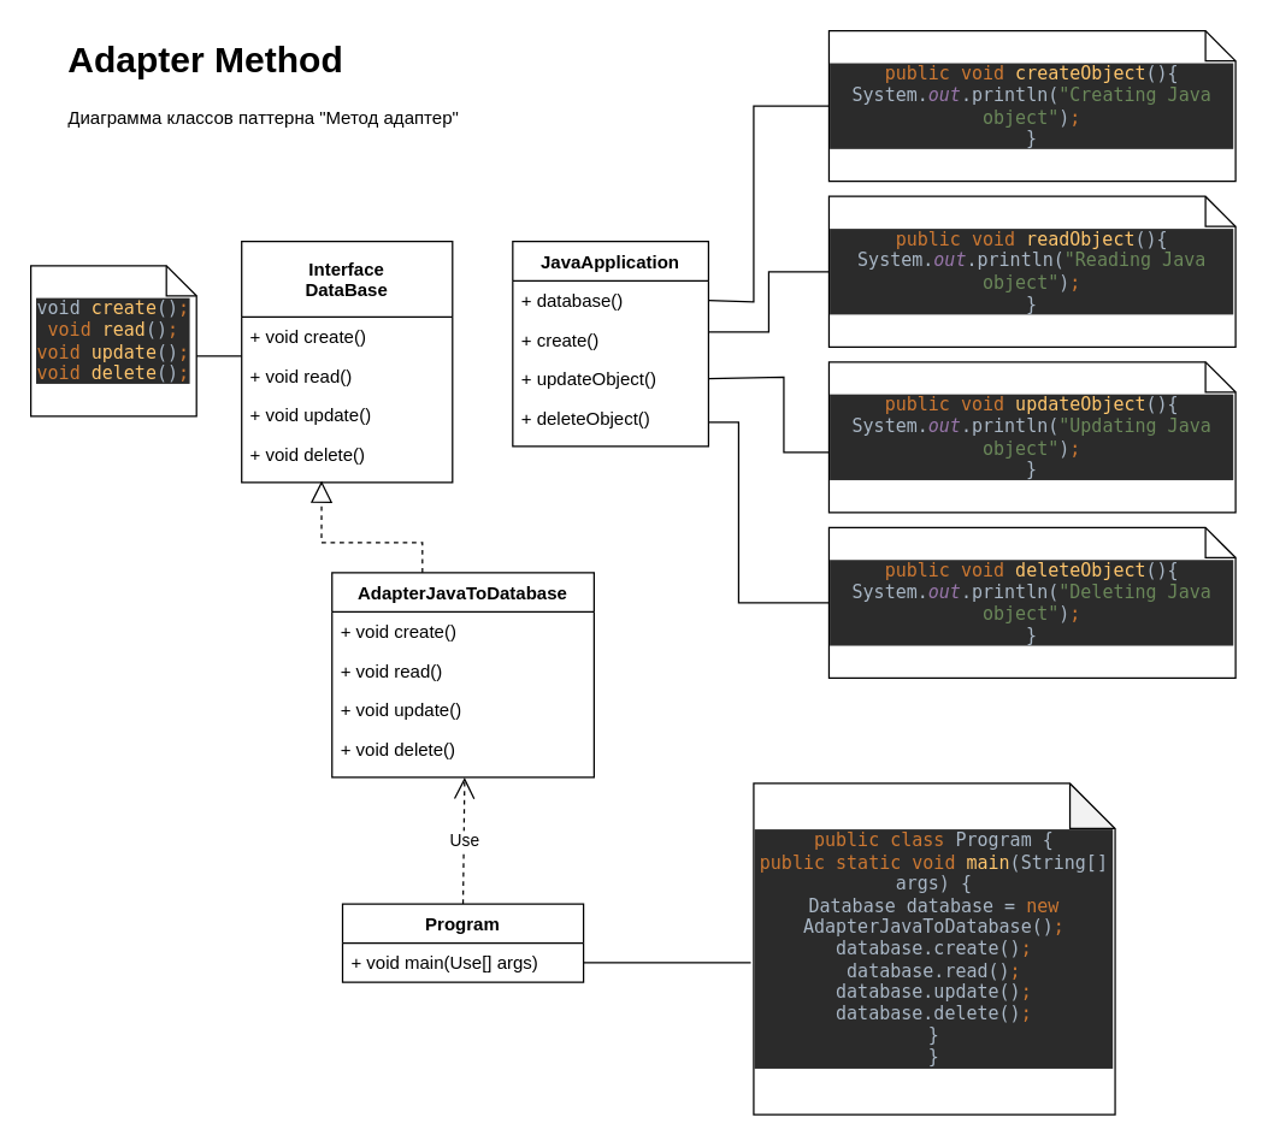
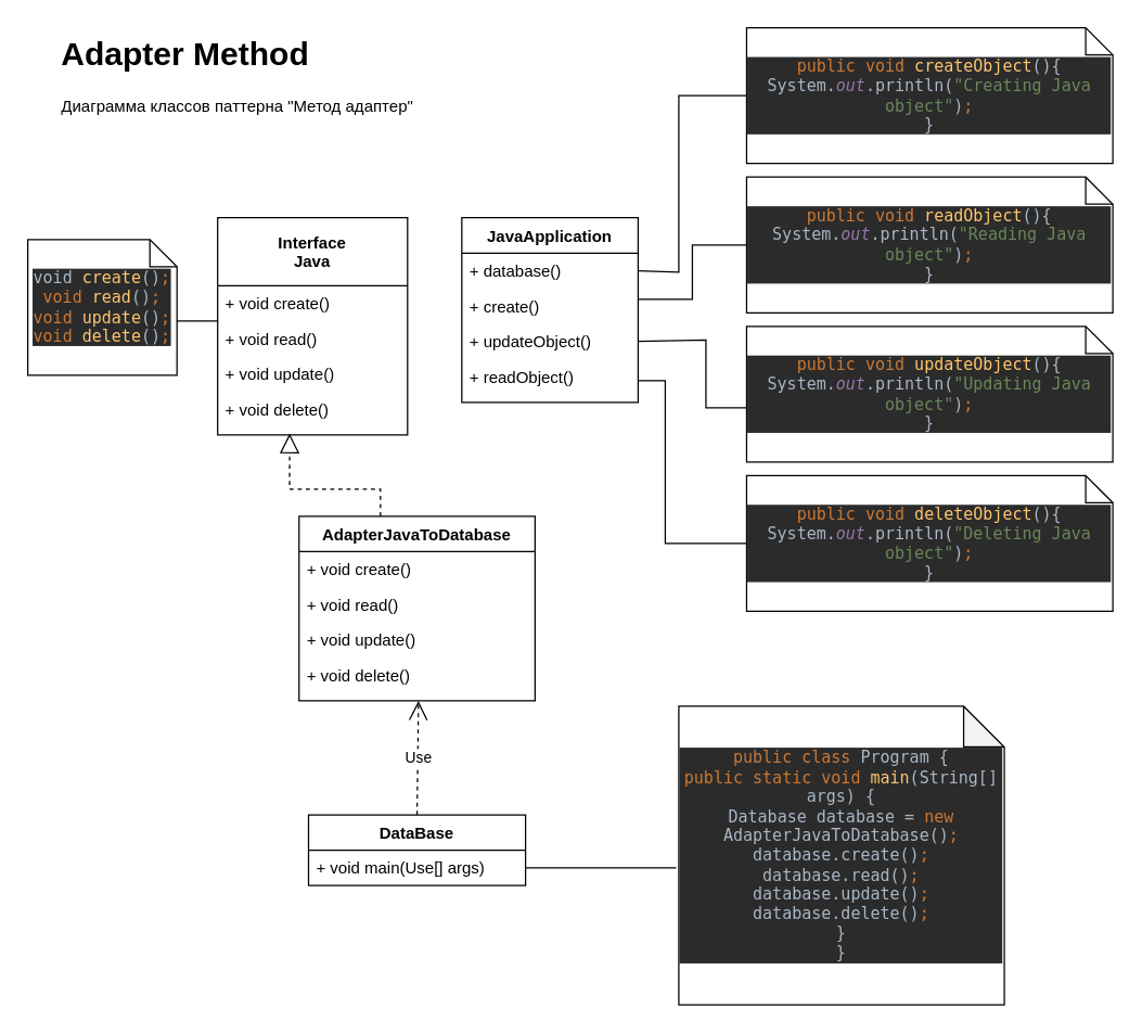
  <mxCell id="0" />
  <mxCell id="1" parent="0" />
  <mxCell id="2" value="&lt;h1&gt;Adapter Method&lt;/h1&gt;&lt;p&gt;Диаграмма классов паттерна &quot;Mетод адаптер&quot;&lt;/p&gt;" style="text;html=1;strokeColor=none;fillColor=none;spacing=5;spacingTop=-20;whiteSpace=wrap;overflow=hidden;rounded=0;" vertex="1" parent="1"><mxGeometry x="40" y="20" width="290" height="70" as="geometry" /></mxCell>
- <mxCell id="3" value="Interface&#10;DataBase" style="swimlane;fontStyle=1;childLayout=stackLayout;horizontal=1;startSize=50;fillColor=none;horizontalStack=0;resizeParent=1;resizeParentMax=0;resizeLast=0;collapsible=1;marginBottom=0;" vertex="1" parent="1"><mxGeometry x="160" y="160" width="140" height="160" as="geometry" /></mxCell>
+ <mxCell id="3" value="Interface&#10;Java" style="swimlane;fontStyle=1;childLayout=stackLayout;horizontal=1;startSize=50;fillColor=none;horizontalStack=0;resizeParent=1;resizeParentMax=0;resizeLast=0;collapsible=1;marginBottom=0;" vertex="1" parent="1"><mxGeometry x="160" y="160" width="140" height="160" as="geometry" /></mxCell>
  <mxCell id="4" value="+ void create()" style="text;strokeColor=none;fillColor=none;align=left;verticalAlign=top;spacingLeft=4;spacingRight=4;overflow=hidden;rotatable=0;points=[[0,0.5],[1,0.5]];portConstraint=eastwest;" vertex="1" parent="3"><mxGeometry y="50" width="140" height="26" as="geometry" /></mxCell>
  <mxCell id="5" value="+ void read()" style="text;strokeColor=none;fillColor=none;align=left;verticalAlign=top;spacingLeft=4;spacingRight=4;overflow=hidden;rotatable=0;points=[[0,0.5],[1,0.5]];portConstraint=eastwest;" vertex="1" parent="3"><mxGeometry y="76" width="140" height="26" as="geometry" /></mxCell>
  <mxCell id="6" value="+ void update()" style="text;strokeColor=none;fillColor=none;align=left;verticalAlign=top;spacingLeft=4;spacingRight=4;overflow=hidden;rotatable=0;points=[[0,0.5],[1,0.5]];portConstraint=eastwest;whiteSpace=wrap;html=1;" vertex="1" parent="3"><mxGeometry y="102" width="140" height="26" as="geometry" /></mxCell>
  <mxCell id="7" value="+ void delete()" style="text;strokeColor=none;fillColor=none;align=left;verticalAlign=top;spacingLeft=4;spacingRight=4;overflow=hidden;rotatable=0;points=[[0,0.5],[1,0.5]];portConstraint=eastwest;" vertex="1" parent="3"><mxGeometry y="128" width="140" height="32" as="geometry" /></mxCell>
  <mxCell id="8" value="JavaApplication" style="swimlane;fontStyle=1;childLayout=stackLayout;horizontal=1;startSize=26;fillColor=none;horizontalStack=0;resizeParent=1;resizeParentMax=0;resizeLast=0;collapsible=1;marginBottom=0;" vertex="1" parent="1"><mxGeometry x="340" y="160" width="130" height="136" as="geometry" /></mxCell>
  <mxCell id="9" value="+ database()" style="text;strokeColor=none;fillColor=none;align=left;verticalAlign=top;spacingLeft=4;spacingRight=4;overflow=hidden;rotatable=0;points=[[0,0.5],[1,0.5]];portConstraint=eastwest;" vertex="1" parent="8"><mxGeometry y="26" width="130" height="26" as="geometry" /></mxCell>
  <mxCell id="10" value="+ create()" style="text;strokeColor=none;fillColor=none;align=left;verticalAlign=top;spacingLeft=4;spacingRight=4;overflow=hidden;rotatable=0;points=[[0,0.5],[1,0.5]];portConstraint=eastwest;" vertex="1" parent="8"><mxGeometry y="52" width="130" height="26" as="geometry" /></mxCell>
  <mxCell id="11" value="+ updateObject()&lt;span style=&quot;background-color: rgb(43, 43, 43); color: rgb(169, 183, 198); font-family: &amp;quot;JetBrains Mono&amp;quot;, monospace;&quot;&gt;&lt;br&gt;&lt;br&gt;&lt;/span&gt;" style="text;strokeColor=none;fillColor=none;align=left;verticalAlign=top;spacingLeft=4;spacingRight=4;overflow=hidden;rotatable=0;points=[[0,0.5],[1,0.5]];portConstraint=eastwest;whiteSpace=wrap;html=1;" vertex="1" parent="8"><mxGeometry y="78" width="130" height="26" as="geometry" /></mxCell>
- <mxCell id="12" value="+ deleteObject()" style="text;strokeColor=none;fillColor=none;align=left;verticalAlign=top;spacingLeft=4;spacingRight=4;overflow=hidden;rotatable=0;points=[[0,0.5],[1,0.5]];portConstraint=eastwest;" vertex="1" parent="8"><mxGeometry y="104" width="130" height="32" as="geometry" /></mxCell>
+ <mxCell id="12" value="+ readObject()" style="text;strokeColor=none;fillColor=none;align=left;verticalAlign=top;spacingLeft=4;spacingRight=4;overflow=hidden;rotatable=0;points=[[0,0.5],[1,0.5]];portConstraint=eastwest;" vertex="1" parent="8"><mxGeometry y="104" width="130" height="32" as="geometry" /></mxCell>
  <mxCell id="13" value="AdapterJavaToDatabase" style="swimlane;fontStyle=1;childLayout=stackLayout;horizontal=1;startSize=26;fillColor=none;horizontalStack=0;resizeParent=1;resizeParentMax=0;resizeLast=0;collapsible=1;marginBottom=0;" vertex="1" parent="1"><mxGeometry x="220" y="380" width="174" height="136" as="geometry" /></mxCell>
  <mxCell id="14" value="+ void create()" style="text;strokeColor=none;fillColor=none;align=left;verticalAlign=top;spacingLeft=4;spacingRight=4;overflow=hidden;rotatable=0;points=[[0,0.5],[1,0.5]];portConstraint=eastwest;" vertex="1" parent="13"><mxGeometry y="26" width="174" height="26" as="geometry" /></mxCell>
  <mxCell id="15" value="+ void read()" style="text;strokeColor=none;fillColor=none;align=left;verticalAlign=top;spacingLeft=4;spacingRight=4;overflow=hidden;rotatable=0;points=[[0,0.5],[1,0.5]];portConstraint=eastwest;" vertex="1" parent="13"><mxGeometry y="52" width="174" height="26" as="geometry" /></mxCell>
  <mxCell id="16" value="+ void update()" style="text;strokeColor=none;fillColor=none;align=left;verticalAlign=top;spacingLeft=4;spacingRight=4;overflow=hidden;rotatable=0;points=[[0,0.5],[1,0.5]];portConstraint=eastwest;whiteSpace=wrap;html=1;" vertex="1" parent="13"><mxGeometry y="78" width="174" height="26" as="geometry" /></mxCell>
  <mxCell id="17" value="+ void delete()" style="text;strokeColor=none;fillColor=none;align=left;verticalAlign=top;spacingLeft=4;spacingRight=4;overflow=hidden;rotatable=0;points=[[0,0.5],[1,0.5]];portConstraint=eastwest;" vertex="1" parent="13"><mxGeometry y="104" width="174" height="32" as="geometry" /></mxCell>
- <mxCell id="18" value="Program" style="swimlane;fontStyle=1;childLayout=stackLayout;horizontal=1;startSize=26;fillColor=none;horizontalStack=0;resizeParent=1;resizeParentMax=0;resizeLast=0;collapsible=1;marginBottom=0;" vertex="1" parent="1"><mxGeometry x="227" y="600" width="160" height="52" as="geometry" /></mxCell>
+ <mxCell id="18" value="DataBase" style="swimlane;fontStyle=1;childLayout=stackLayout;horizontal=1;startSize=26;fillColor=none;horizontalStack=0;resizeParent=1;resizeParentMax=0;resizeLast=0;collapsible=1;marginBottom=0;" vertex="1" parent="1"><mxGeometry x="227" y="600" width="160" height="52" as="geometry" /></mxCell>
  <mxCell id="19" value="+ void main(Use[] args)" style="text;strokeColor=none;fillColor=none;align=left;verticalAlign=top;spacingLeft=4;spacingRight=4;overflow=hidden;rotatable=0;points=[[0,0.5],[1,0.5]];portConstraint=eastwest;" vertex="1" parent="18"><mxGeometry y="26" width="160" height="26" as="geometry" /></mxCell>
  <mxCell id="20" value="&lt;div style=&quot;background-color: rgb(43, 43, 43); color: rgb(169, 183, 198); font-family: &amp;quot;JetBrains Mono&amp;quot;, monospace;&quot;&gt;void &lt;span style=&quot;color:#ffc66d;&quot;&gt;create&lt;/span&gt;()&lt;span style=&quot;color:#cc7832;&quot;&gt;;&lt;br&gt;&lt;/span&gt;&lt;span style=&quot;color:#cc7832;&quot;&gt;void &lt;/span&gt;&lt;span style=&quot;color:#ffc66d;&quot;&gt;read&lt;/span&gt;()&lt;span style=&quot;color:#cc7832;&quot;&gt;;&lt;br&gt;&lt;/span&gt;&lt;span style=&quot;color:#cc7832;&quot;&gt;void &lt;/span&gt;&lt;span style=&quot;color:#ffc66d;&quot;&gt;update&lt;/span&gt;()&lt;span style=&quot;color:#cc7832;&quot;&gt;;&lt;br&gt;&lt;/span&gt;&lt;span style=&quot;color:#cc7832;&quot;&gt;void &lt;/span&gt;&lt;span style=&quot;color:#ffc66d;&quot;&gt;delete&lt;/span&gt;()&lt;span style=&quot;color:#cc7832;&quot;&gt;;&lt;/span&gt;&lt;/div&gt;" style="shape=note;size=20;whiteSpace=wrap;html=1;" vertex="1" parent="1"><mxGeometry x="20" y="176" width="110" height="100" as="geometry" /></mxCell>
  <mxCell id="21" value="&lt;div style=&quot;background-color: rgb(43, 43, 43); color: rgb(169, 183, 198); font-family: &amp;quot;JetBrains Mono&amp;quot;, monospace;&quot;&gt;&lt;span style=&quot;color:#cc7832;&quot;&gt;public void &lt;/span&gt;&lt;span style=&quot;color:#ffc66d;&quot;&gt;createObject&lt;/span&gt;(){&lt;br&gt;    System.&lt;span style=&quot;color:#9876aa;font-style:italic;&quot;&gt;out&lt;/span&gt;.println(&lt;span style=&quot;color:#6a8759;&quot;&gt;&quot;Creating Java object&quot;&lt;/span&gt;)&lt;span style=&quot;color:#cc7832;&quot;&gt;;&lt;br&gt;&lt;/span&gt;}&lt;/div&gt;" style="shape=note;size=20;whiteSpace=wrap;html=1;" vertex="1" parent="1"><mxGeometry x="550" y="20" width="270" height="100" as="geometry" /></mxCell>
  <mxCell id="22" value="&lt;div style=&quot;background-color: rgb(43, 43, 43); color: rgb(169, 183, 198); font-family: &amp;quot;JetBrains Mono&amp;quot;, monospace;&quot;&gt;&lt;span style=&quot;color:#cc7832;&quot;&gt;public void &lt;/span&gt;&lt;span style=&quot;color:#ffc66d;&quot;&gt;readObject&lt;/span&gt;(){&lt;br&gt;    System.&lt;span style=&quot;color:#9876aa;font-style:italic;&quot;&gt;out&lt;/span&gt;.println(&lt;span style=&quot;color:#6a8759;&quot;&gt;&quot;Reading Java object&quot;&lt;/span&gt;)&lt;span style=&quot;color:#cc7832;&quot;&gt;;&lt;br&gt;&lt;/span&gt;}&lt;/div&gt;" style="shape=note;size=20;whiteSpace=wrap;html=1;" vertex="1" parent="1"><mxGeometry x="550" y="130" width="270" height="100" as="geometry" /></mxCell>
  <mxCell id="23" value="&lt;div style=&quot;background-color: rgb(43, 43, 43); color: rgb(169, 183, 198); font-family: &amp;quot;JetBrains Mono&amp;quot;, monospace;&quot;&gt;&lt;span style=&quot;color:#cc7832;&quot;&gt;public void &lt;/span&gt;&lt;span style=&quot;color:#ffc66d;&quot;&gt;updateObject&lt;/span&gt;(){&lt;br&gt;    System.&lt;span style=&quot;color:#9876aa;font-style:italic;&quot;&gt;out&lt;/span&gt;.println(&lt;span style=&quot;color:#6a8759;&quot;&gt;&quot;Updating Java object&quot;&lt;/span&gt;)&lt;span style=&quot;color:#cc7832;&quot;&gt;;&lt;br&gt;&lt;/span&gt;}&lt;/div&gt;" style="shape=note;size=20;whiteSpace=wrap;html=1;" vertex="1" parent="1"><mxGeometry x="550" y="240" width="270" height="100" as="geometry" /></mxCell>
  <mxCell id="24" value="&lt;div style=&quot;background-color: rgb(43, 43, 43); color: rgb(169, 183, 198); font-family: &amp;quot;JetBrains Mono&amp;quot;, monospace;&quot;&gt;&lt;span style=&quot;color:#cc7832;&quot;&gt;public void &lt;/span&gt;&lt;span style=&quot;color:#ffc66d;&quot;&gt;deleteObject&lt;/span&gt;(){&lt;br&gt;    System.&lt;span style=&quot;color:#9876aa;font-style:italic;&quot;&gt;out&lt;/span&gt;.println(&lt;span style=&quot;color:#6a8759;&quot;&gt;&quot;Deleting Java object&quot;&lt;/span&gt;)&lt;span style=&quot;color:#cc7832;&quot;&gt;;&lt;br&gt;&lt;/span&gt;}&lt;/div&gt;" style="shape=note;size=20;whiteSpace=wrap;html=1;" vertex="1" parent="1"><mxGeometry x="550" y="350" width="270" height="100" as="geometry" /></mxCell>
  <mxCell id="25" value="" style="endArrow=none;html=1;rounded=0;exitX=1;exitY=0.5;exitDx=0;exitDy=0;" edge="1" parent="1" source="9"><mxGeometry width="50" height="50" relative="1" as="geometry"><mxPoint x="640" y="120" as="sourcePoint" /><mxPoint x="550" y="70" as="targetPoint" /><Array as="points"><mxPoint x="500" y="200" /><mxPoint x="500" y="70" /></Array></mxGeometry></mxCell>
  <mxCell id="26" value="" style="endArrow=none;html=1;rounded=0;entryX=0;entryY=0.5;entryDx=0;entryDy=0;entryPerimeter=0;" edge="1" parent="1" target="22"><mxGeometry width="50" height="50" relative="1" as="geometry"><mxPoint x="470" y="220" as="sourcePoint" /><mxPoint x="540" y="180" as="targetPoint" /><Array as="points"><mxPoint x="510" y="220" /><mxPoint x="510" y="180" /></Array></mxGeometry></mxCell>
  <mxCell id="27" value="" style="endArrow=none;html=1;rounded=0;exitX=1;exitY=0.5;exitDx=0;exitDy=0;" edge="1" parent="1" source="11"><mxGeometry width="50" height="50" relative="1" as="geometry"><mxPoint x="400" y="440" as="sourcePoint" /><mxPoint x="550" y="300" as="targetPoint" /><Array as="points"><mxPoint x="520" y="250" /><mxPoint x="520" y="300" /></Array></mxGeometry></mxCell>
  <mxCell id="28" value="" style="endArrow=none;html=1;rounded=0;exitX=1;exitY=0.5;exitDx=0;exitDy=0;entryX=0;entryY=0.5;entryDx=0;entryDy=0;entryPerimeter=0;" edge="1" parent="1" source="12" target="24"><mxGeometry width="50" height="50" relative="1" as="geometry"><mxPoint x="400" y="440" as="sourcePoint" /><mxPoint x="540" y="400" as="targetPoint" /><Array as="points"><mxPoint x="490" y="280" /><mxPoint x="490" y="400" /></Array></mxGeometry></mxCell>
  <mxCell id="29" style="edgeStyle=orthogonalEdgeStyle;rounded=0;orthogonalLoop=1;jettySize=auto;html=1;exitX=0.5;exitY=1;exitDx=0;exitDy=0;exitPerimeter=0;" edge="1" parent="1" source="20" target="20"><mxGeometry relative="1" as="geometry" /></mxCell>
  <mxCell id="30" value="" style="endArrow=block;dashed=1;endFill=0;endSize=12;html=1;rounded=0;entryX=0.379;entryY=0.969;entryDx=0;entryDy=0;entryPerimeter=0;exitX=0.345;exitY=0;exitDx=0;exitDy=0;exitPerimeter=0;" edge="1" parent="1" source="13" target="7"><mxGeometry width="160" relative="1" as="geometry"><mxPoint x="340" y="420" as="sourcePoint" /><mxPoint x="500" y="420" as="targetPoint" /><Array as="points"><mxPoint x="280" y="360" /><mxPoint x="213" y="360" /></Array></mxGeometry></mxCell>
  <mxCell id="31" value="Use" style="endArrow=open;endSize=12;dashed=1;html=1;rounded=0;entryX=0.506;entryY=1;entryDx=0;entryDy=0;entryPerimeter=0;exitX=0.5;exitY=0;exitDx=0;exitDy=0;" edge="1" parent="1" source="18" target="17"><mxGeometry width="160" relative="1" as="geometry"><mxPoint x="340" y="400" as="sourcePoint" /><mxPoint x="500" y="400" as="targetPoint" /></mxGeometry></mxCell>
  <mxCell id="32" value="" style="endArrow=none;html=1;rounded=0;exitX=0;exitY=0;exitDx=110;exitDy=60;exitPerimeter=0;entryX=0;entryY=1;entryDx=0;entryDy=0;entryPerimeter=0;" edge="1" parent="1" source="20" target="4"><mxGeometry width="50" height="50" relative="1" as="geometry"><mxPoint x="400" y="420" as="sourcePoint" /><mxPoint x="450" y="370" as="targetPoint" /></mxGeometry></mxCell>
  <mxCell id="33" value="&lt;div style=&quot;background-color: rgb(43, 43, 43); color: rgb(169, 183, 198); font-family: &amp;quot;JetBrains Mono&amp;quot;, monospace;&quot;&gt;&lt;span style=&quot;color:#cc7832;&quot;&gt;public class &lt;/span&gt;Program {&lt;br&gt;    &lt;span style=&quot;color:#cc7832;&quot;&gt;public static void &lt;/span&gt;&lt;span style=&quot;color:#ffc66d;&quot;&gt;main&lt;/span&gt;(String[] args) {&lt;br&gt;        Database database = &lt;span style=&quot;color:#cc7832;&quot;&gt;new &lt;/span&gt;AdapterJavaToDatabase()&lt;span style=&quot;color:#cc7832;&quot;&gt;;&lt;br&gt;&lt;/span&gt;&lt;span style=&quot;color:#cc7832;&quot;&gt;        &lt;/span&gt;database.create()&lt;span style=&quot;color:#cc7832;&quot;&gt;;&lt;br&gt;&lt;/span&gt;&lt;span style=&quot;color:#cc7832;&quot;&gt;        &lt;/span&gt;database.read()&lt;span style=&quot;color:#cc7832;&quot;&gt;;&lt;br&gt;&lt;/span&gt;&lt;span style=&quot;color:#cc7832;&quot;&gt;        &lt;/span&gt;database.update()&lt;span style=&quot;color:#cc7832;&quot;&gt;;&lt;br&gt;&lt;/span&gt;&lt;span style=&quot;color:#cc7832;&quot;&gt;        &lt;/span&gt;database.delete()&lt;span style=&quot;color:#cc7832;&quot;&gt;;&lt;br&gt;&lt;/span&gt;&lt;span style=&quot;color:#cc7832;&quot;&gt;    &lt;/span&gt;}&lt;br&gt;}&lt;/div&gt;" style="shape=note;whiteSpace=wrap;html=1;backgroundOutline=1;darkOpacity=0.05;" vertex="1" parent="1"><mxGeometry x="500" y="520" width="240" height="220" as="geometry" /></mxCell>
  <mxCell id="34" value="" style="endArrow=none;html=1;rounded=0;exitX=1;exitY=0.5;exitDx=0;exitDy=0;entryX=-0.008;entryY=0.541;entryDx=0;entryDy=0;entryPerimeter=0;" edge="1" parent="1" source="19" target="33"><mxGeometry width="50" height="50" relative="1" as="geometry"><mxPoint x="540" y="390" as="sourcePoint" /><mxPoint x="590" y="340" as="targetPoint" /></mxGeometry></mxCell>
